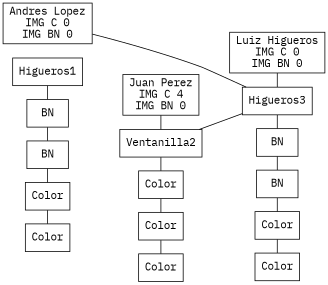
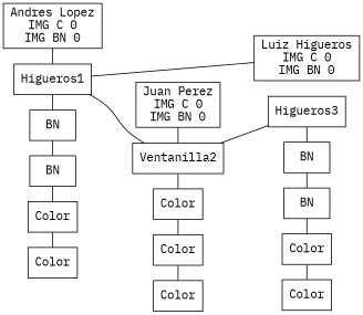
  digraph {
    fontname="IBM Plex Mono"
    rankdir=LR
    node [fontname="IBM Plex Mono" shape=box]
    edge [arrowhead=none fontname="IBM Plex Mono"]
    n1 [label=Higueros1]
    n2 [label="Andres Lopez\nIMG C 0\nIMG BN 0"]
    n3 [label=BN]
    n4 [label=BN]
    n5 [label=Color]
    n6 [label=Color]
    n7 [label=Ventanilla2]
-   n8 [label="Juan Perez\nIMG C 4\nIMG BN 0"]
+   n8 [label="Juan Perez\nIMG C 0\nIMG BN 0"]
    n9 [label=Color]
    n10 [label=Color]
    n11 [label=Color]
    n12 [label=Higueros3]
    n13 [label="Luiz Higueros\nIMG C 0\nIMG BN 0"]
    n14 [label=BN]
    n15 [label=BN]
    n16 [label=Color]
    n17 [label=Color]
    subgraph sub_1 {
      rank=same
      n1
      n2
    }
    subgraph sub_2 {
      rank=same
      n1
      n3
    }
    subgraph sub_3 {
      rank=same
      n3
      n4
    }
    subgraph sub_4 {
      rank=same
      n4
      n5
    }
    subgraph sub_5 {
      rank=same
      n5
      n6
    }
    subgraph sub_6 {
      rank=same
      n7
      n8
    }
    subgraph sub_7 {
      rank=same
      n7
      n9
    }
    subgraph sub_8 {
      rank=same
      n9
      n10
    }
    subgraph sub_9 {
      rank=same
      n10
      n11
    }
    subgraph sub_10 {
      rank=same
      n12
      n13
    }
    subgraph sub_11 {
      rank=same
      n12
      n14
    }
    subgraph sub_12 {
      rank=same
      n14
      n15
    }
    subgraph sub_13 {
      rank=same
      n15
      n16
    }
    subgraph sub_14 {
      rank=same
      n16
      n17
    }
    n1 -> n3
-   n2 -> n12
+   n1 -> n7
+   n2 -> n1
    n3 -> n4
    n4 -> n5
    n5 -> n6
    n7 -> n9
    n7 -> n12
    n8 -> n7
    n9 -> n10
    n10 -> n11
    n12 -> n14
-   n13 -> n12
+   n13 -> n1
    n14 -> n15
    n15 -> n16
    n16 -> n17
  }
